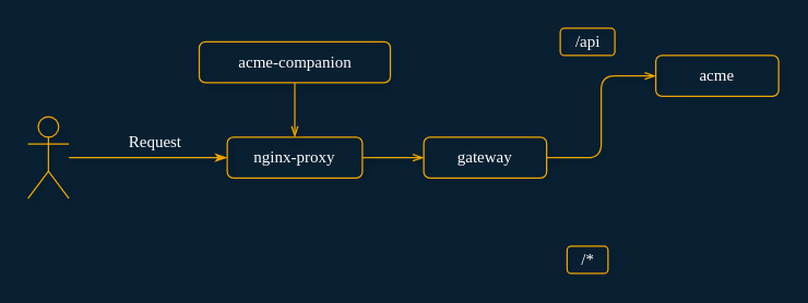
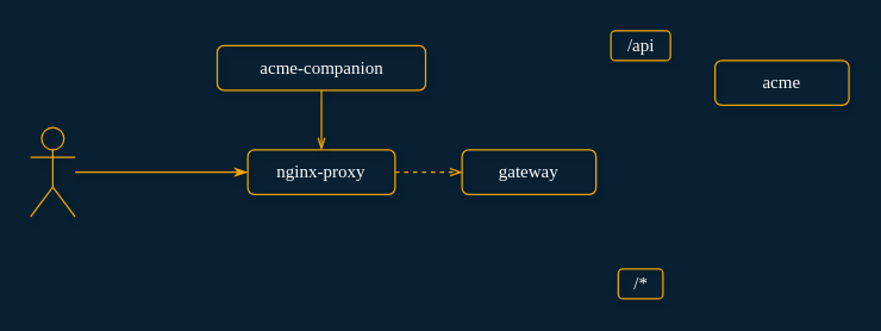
  <mxCell id="0" />
  <mxCell id="1" parent="0" />
- <mxCell id="2" style="edgeStyle=orthogonalEdgeStyle;rounded=0;orthogonalLoop=1;jettySize=auto;html=1;entryX=0;entryY=0.5;entryDx=0;entryDy=0;fontColor=#FFFFFF;strokeColor=#F0A500;shadow=1;endArrow=openThin;endFill=0;" edge="1" parent="1" source="3" target="10"><mxGeometry relative="1" as="geometry" /></mxCell>
+ <mxCell id="2" style="edgeStyle=orthogonalEdgeStyle;rounded=0;orthogonalLoop=1;jettySize=auto;html=1;entryX=0;entryY=0.5;entryDx=0;entryDy=0;fontColor=#FFFFFF;strokeColor=#F0A500;shadow=1;endArrow=openThin;endFill=0;dashed=1;" edge="1" parent="1" source="3" target="10"><mxGeometry relative="1" as="geometry" /></mxCell>
  <mxCell id="3" value="nginx-proxy" style="rounded=1;whiteSpace=wrap;html=1;fontFamily=Fira Code;fontSource=https%3A%2F%2Ffonts.googleapis.com%2Fcss%3Ffamily%3DFira%2BCode;fontColor=#FFFFFF;strokeColor=#F0A500;fillColor=none;shadow=1;" vertex="1" parent="1"><mxGeometry x="166" y="100" width="99" height="30" as="geometry" /></mxCell>
  <mxCell id="4" style="edgeStyle=orthogonalEdgeStyle;rounded=0;orthogonalLoop=1;jettySize=auto;html=1;entryX=0.5;entryY=0;entryDx=0;entryDy=0;fontColor=#FFFFFF;strokeColor=#F0A500;shadow=1;endArrow=openThin;endFill=0;" edge="1" parent="1" source="5" target="3"><mxGeometry relative="1" as="geometry" /></mxCell>
  <mxCell id="5" value="acme-companion" style="rounded=1;whiteSpace=wrap;html=1;fontFamily=Fira Code;fontSource=https%3A%2F%2Ffonts.googleapis.com%2Fcss%3Ffamily%3DFira%2BCode;fontColor=#FFFFFF;strokeColor=#F0A500;fillColor=none;shadow=1;" vertex="1" parent="1"><mxGeometry x="145.5" y="30" width="140" height="30" as="geometry" /></mxCell>
  <mxCell id="6" style="edgeStyle=orthogonalEdgeStyle;rounded=0;orthogonalLoop=1;jettySize=auto;html=1;entryX=0;entryY=0.5;entryDx=0;entryDy=0;fontColor=#FFFFFF;strokeColor=#F0A500;shadow=1;endArrow=classicThin;endFill=1;" edge="1" parent="1" source="7" target="3"><mxGeometry relative="1" as="geometry" /></mxCell>
  <mxCell id="7" value="" style="shape=umlActor;verticalLabelPosition=bottom;verticalAlign=top;html=1;outlineConnect=0;fontColor=#FFFFFF;strokeColor=#F0A500;fillColor=none;shadow=1;" vertex="1" parent="1"><mxGeometry x="20" y="85" width="30" height="60" as="geometry" /></mxCell>
- <mxCell id="8" value="Request" style="text;html=1;align=center;verticalAlign=middle;resizable=0;points=[];autosize=1;strokeColor=none;fillColor=none;fontColor=#FFFFFF;fontFamily=Fira Code;shadow=1;rounded=1;glass=0;" vertex="1" parent="1"><mxGeometry x="78" y="94" width="70" height="20" as="geometry" /></mxCell>
- <mxCell id="9" style="edgeStyle=orthogonalEdgeStyle;rounded=1;orthogonalLoop=1;jettySize=auto;html=1;entryX=0;entryY=0.5;entryDx=0;entryDy=0;fontColor=#FFFFFF;strokeColor=#F0A500;shadow=1;endArrow=openThin;endFill=0;" edge="1" parent="1" source="10" target="11"><mxGeometry relative="1" as="geometry" /></mxCell>
  <mxCell id="10" value="&lt;div&gt;gateway&lt;/div&gt;" style="rounded=1;whiteSpace=wrap;html=1;fontFamily=Fira Code;fontSource=https%3A%2F%2Ffonts.googleapis.com%2Fcss%3Ffamily%3DFira%2BCode;fontColor=#FFFFFF;strokeColor=#F0A500;fillColor=none;shadow=1;" vertex="1" parent="1"><mxGeometry x="310" y="100" width="90" height="30" as="geometry" /></mxCell>
  <mxCell id="11" value="acme" style="rounded=1;whiteSpace=wrap;html=1;fontFamily=Fira Code;fontSource=https%3A%2F%2Ffonts.googleapis.com%2Fcss%3Ffamily%3DFira%2BCode;fontColor=#FFFFFF;strokeColor=#F0A500;fillColor=none;shadow=1;" vertex="1" parent="1"><mxGeometry x="480" y="40" width="90" height="30" as="geometry" /></mxCell>
  <mxCell id="12" value="&lt;font face=&quot;Fira Code&quot;&gt;/api&lt;/font&gt;" style="text;html=1;align=center;verticalAlign=middle;resizable=0;points=[];autosize=1;strokeColor=#F0A500;fillColor=none;fontColor=#FFFFFF;rounded=1;shadow=1;" vertex="1" parent="1"><mxGeometry x="410" y="20" width="40" height="20" as="geometry" /></mxCell>
  <mxCell id="13" value="/*" style="text;html=1;align=center;verticalAlign=middle;resizable=0;points=[];autosize=1;strokeColor=#F0A500;fillColor=none;fontFamily=Fira Code;fontColor=#FFFFFF;rounded=1;shadow=1;" vertex="1" parent="1"><mxGeometry x="415" y="180" width="30" height="20" as="geometry" /></mxCell>
